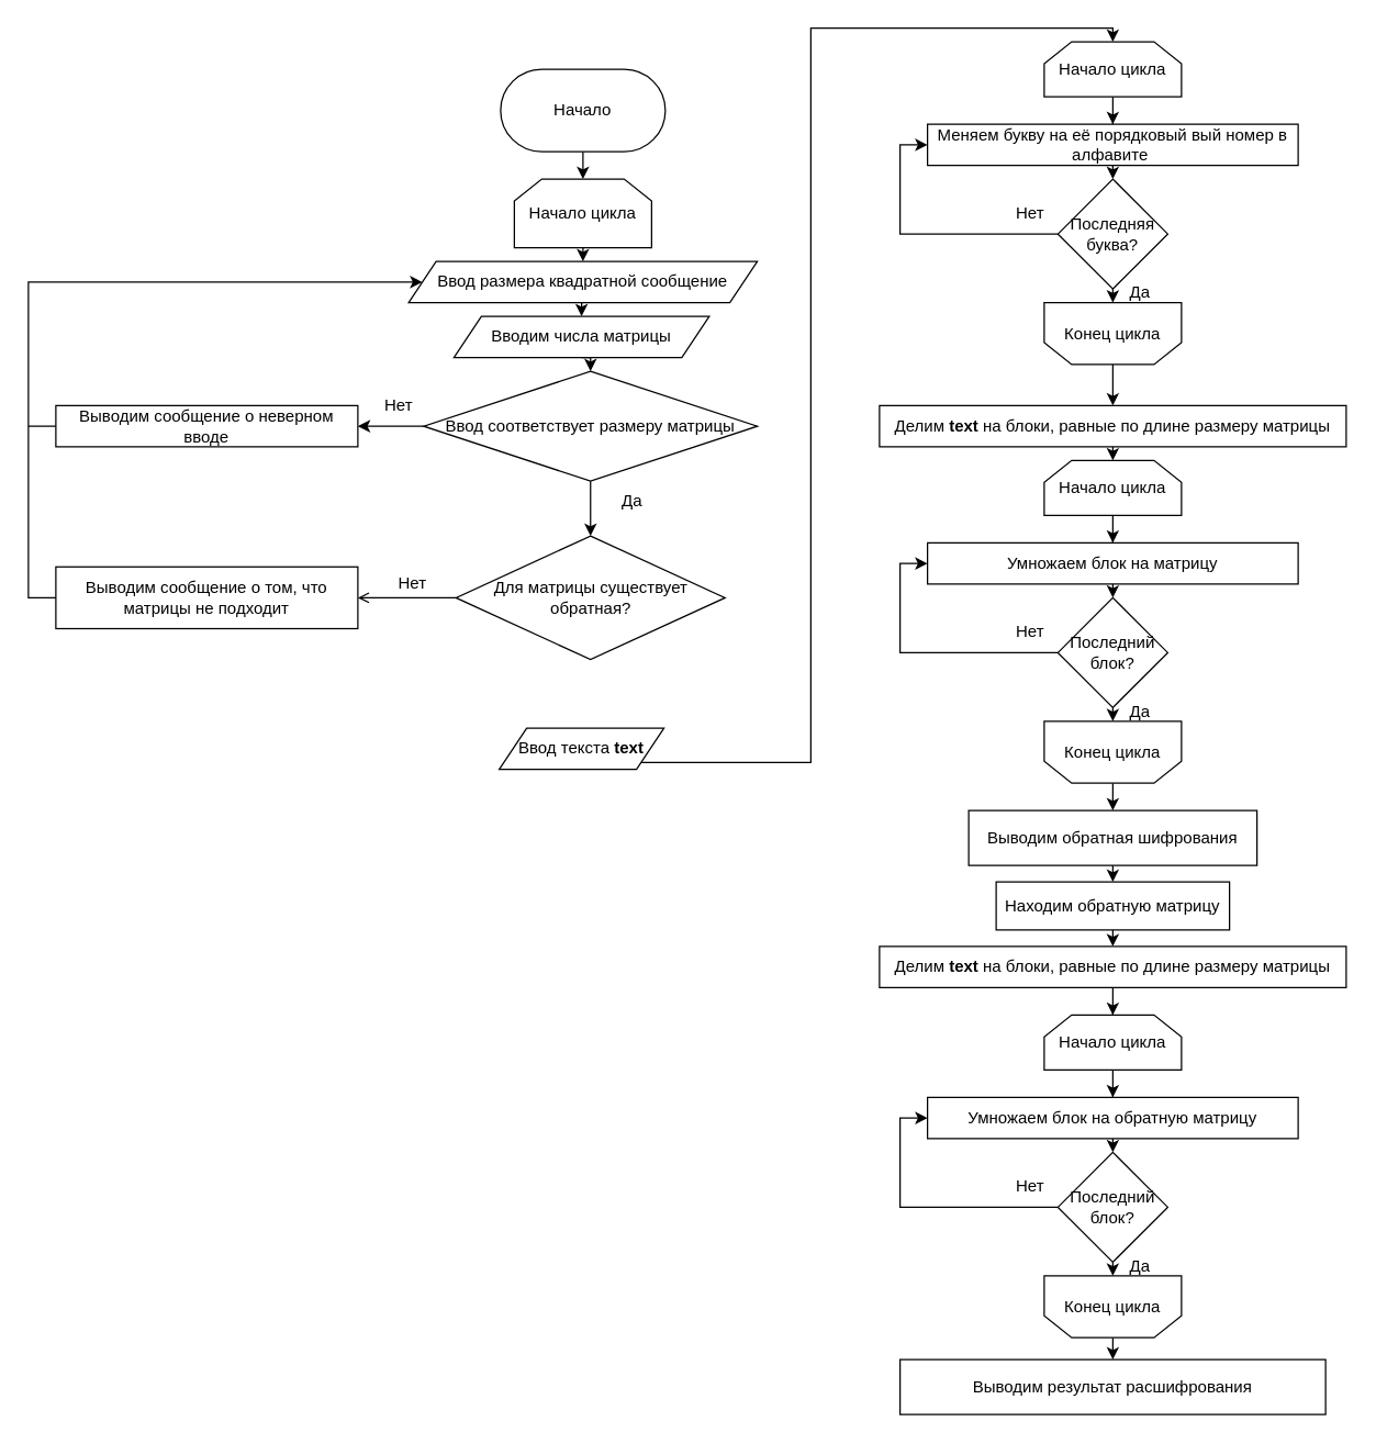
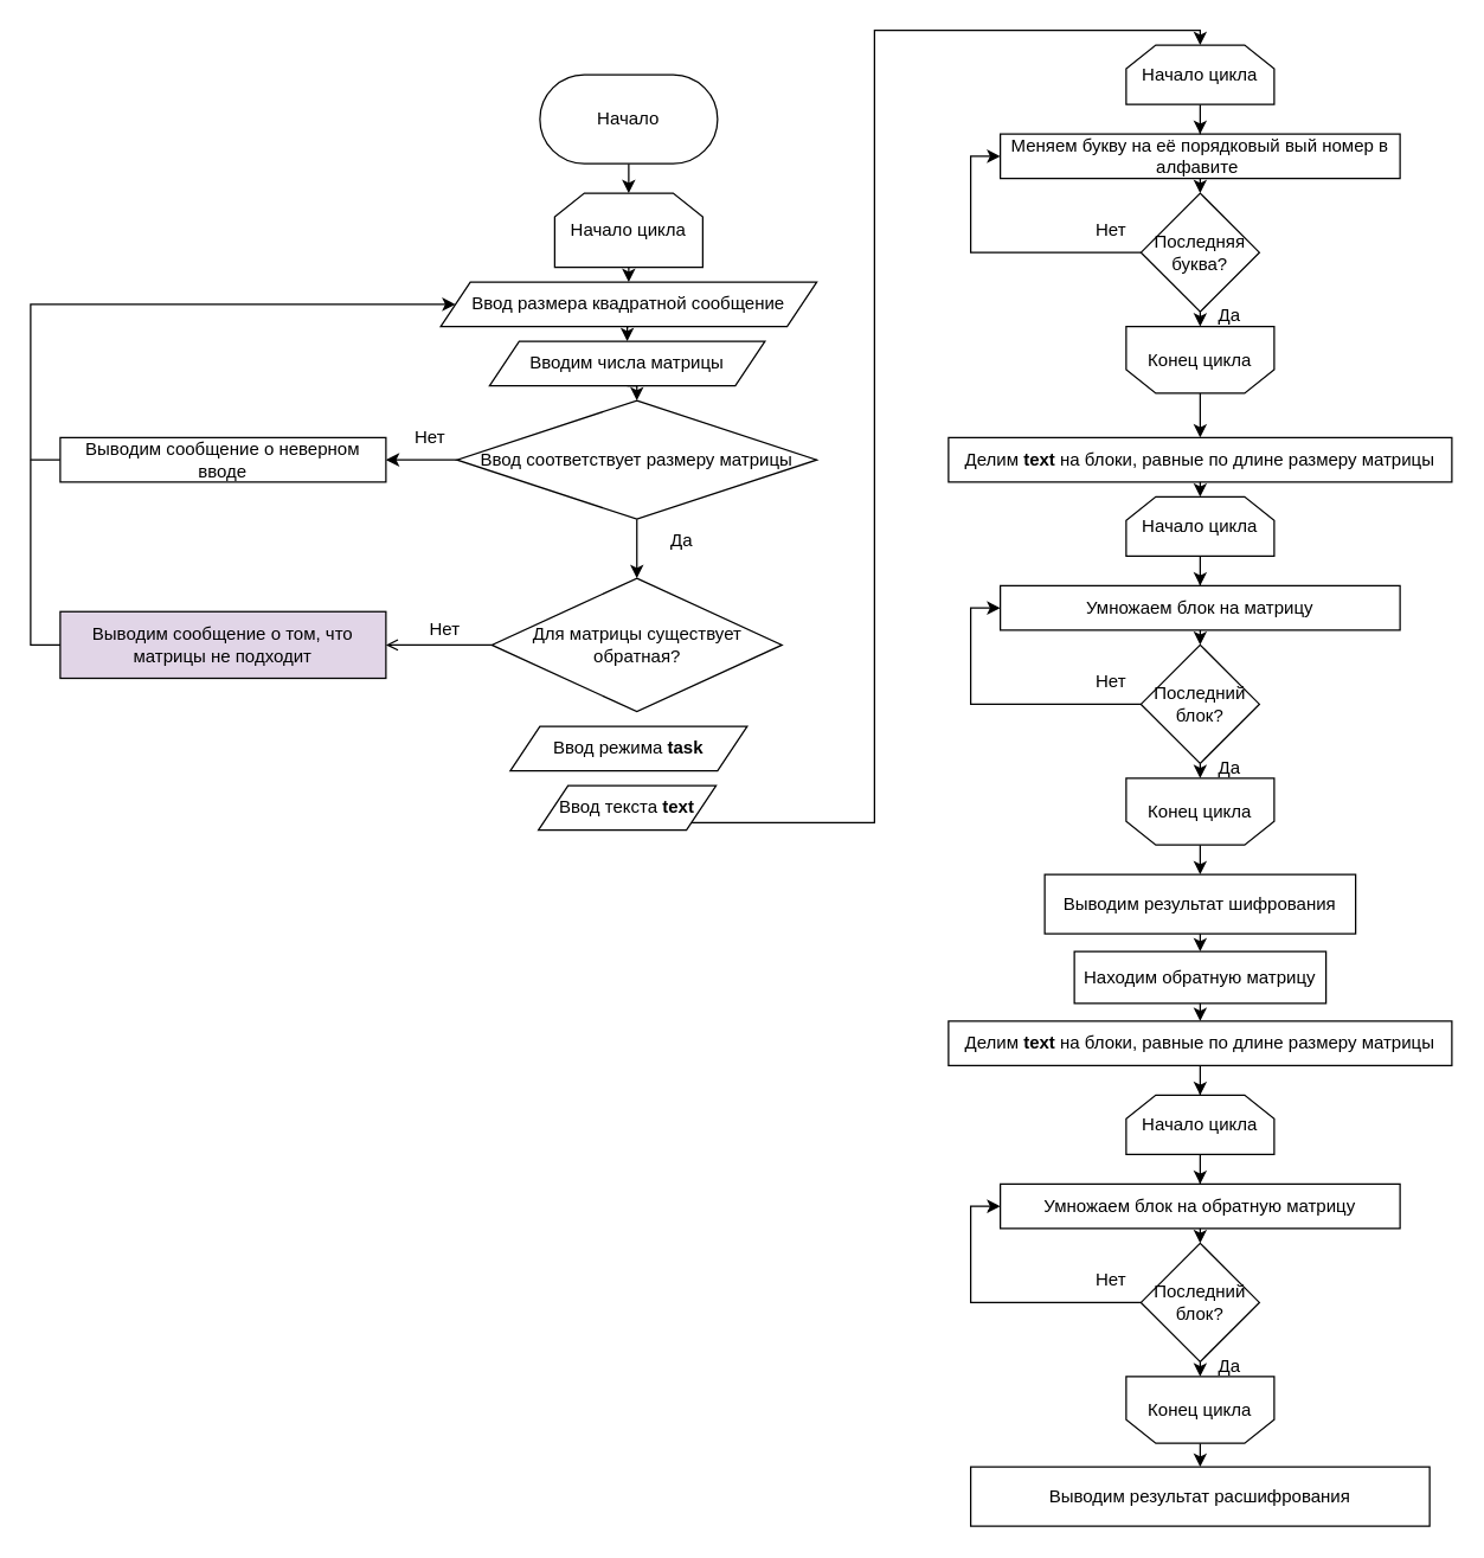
  <mxCell id="0" />
  <mxCell id="1" parent="0" />
  <mxCell id="2" style="edgeStyle=orthogonalEdgeStyle;rounded=0;orthogonalLoop=1;jettySize=auto;html=1;exitX=0.5;exitY=1;exitDx=0;exitDy=0;entryX=0.5;entryY=0;entryDx=0;entryDy=0;" parent="1" source="3" target="5" edge="1"><mxGeometry relative="1" as="geometry" /></mxCell>
  <mxCell id="3" value="Начало" style="rounded=1;whiteSpace=wrap;html=1;arcSize=50;" parent="1" vertex="1"><mxGeometry x="364" y="50" width="120" height="60" as="geometry" /></mxCell>
  <mxCell id="4" style="edgeStyle=orthogonalEdgeStyle;rounded=0;orthogonalLoop=1;jettySize=auto;html=1;exitX=0.5;exitY=1;exitDx=0;exitDy=0;entryX=0.5;entryY=0;entryDx=0;entryDy=0;" parent="1" source="5" target="7" edge="1"><mxGeometry relative="1" as="geometry" /></mxCell>
  <mxCell id="5" value="Начало цикла" style="shape=loopLimit;whiteSpace=wrap;html=1;" parent="1" vertex="1"><mxGeometry x="374" y="130" width="100" height="50" as="geometry" /></mxCell>
  <mxCell id="6" style="edgeStyle=orthogonalEdgeStyle;rounded=0;orthogonalLoop=1;jettySize=auto;html=1;exitX=0.5;exitY=1;exitDx=0;exitDy=0;entryX=0.5;entryY=0;entryDx=0;entryDy=0;" parent="1" source="7" target="9" edge="1"><mxGeometry relative="1" as="geometry" /></mxCell>
  <mxCell id="7" value="Ввод размера квадратной сообщение" style="shape=parallelogram;perimeter=parallelogramPerimeter;whiteSpace=wrap;html=1;fixedSize=1;" parent="1" vertex="1"><mxGeometry x="297" y="190" width="254" height="30" as="geometry" /></mxCell>
  <mxCell id="8" style="edgeStyle=orthogonalEdgeStyle;rounded=0;orthogonalLoop=1;jettySize=auto;html=1;exitX=0.5;exitY=1;exitDx=0;exitDy=0;entryX=0.5;entryY=0;entryDx=0;entryDy=0;" parent="1" source="9" target="12" edge="1"><mxGeometry relative="1" as="geometry" /></mxCell>
  <mxCell id="9" value="Вводим числа матрицы" style="shape=parallelogram;perimeter=parallelogramPerimeter;whiteSpace=wrap;html=1;fixedSize=1;" parent="1" vertex="1"><mxGeometry x="330" y="230" width="186" height="30" as="geometry" /></mxCell>
  <mxCell id="10" value="" style="edgeStyle=orthogonalEdgeStyle;rounded=0;orthogonalLoop=1;jettySize=auto;html=1;" parent="1" source="12" target="14" edge="1"><mxGeometry relative="1" as="geometry" /></mxCell>
  <mxCell id="11" style="edgeStyle=orthogonalEdgeStyle;rounded=0;orthogonalLoop=1;jettySize=auto;html=1;exitX=0;exitY=0.5;exitDx=0;exitDy=0;entryX=1;entryY=0.5;entryDx=0;entryDy=0;" parent="1" source="12" target="19" edge="1"><mxGeometry relative="1" as="geometry" /></mxCell>
  <mxCell id="12" value="Ввод соответствует размеру матрицы" style="rhombus;whiteSpace=wrap;html=1;" parent="1" vertex="1"><mxGeometry x="308" y="270" width="243" height="80" as="geometry" /></mxCell>
  <mxCell id="13" style="edgeStyle=orthogonalEdgeStyle;rounded=0;orthogonalLoop=1;jettySize=auto;html=1;exitX=0;exitY=0.5;exitDx=0;exitDy=0;entryX=1;entryY=0.5;entryDx=0;entryDy=0;endArrow=open;" parent="1" source="14" target="20" edge="1"><mxGeometry relative="1" as="geometry" /></mxCell>
  <mxCell id="14" value="Для матрицы существует обратная?" style="rhombus;whiteSpace=wrap;html=1;" parent="1" vertex="1"><mxGeometry x="331.5" y="390" width="196" height="90" as="geometry" /></mxCell>
  <mxCell id="15" value="Нет" style="text;html=1;align=center;verticalAlign=middle;whiteSpace=wrap;rounded=0;" parent="1" vertex="1"><mxGeometry x="260" y="280" width="60" height="30" as="geometry" /></mxCell>
  <mxCell id="16" value="Да" style="text;html=1;align=center;verticalAlign=middle;whiteSpace=wrap;rounded=0;" parent="1" vertex="1"><mxGeometry x="430" y="350" width="60" height="30" as="geometry" /></mxCell>
  <mxCell id="17" value="Нет" style="text;html=1;align=center;verticalAlign=middle;whiteSpace=wrap;rounded=0;" parent="1" vertex="1"><mxGeometry x="270" y="410" width="60" height="30" as="geometry" /></mxCell>
  <mxCell id="18" style="edgeStyle=orthogonalEdgeStyle;rounded=0;orthogonalLoop=1;jettySize=auto;html=1;entryX=0;entryY=0.5;entryDx=0;entryDy=0;" parent="1" source="19" target="7" edge="1"><mxGeometry relative="1" as="geometry"><Array as="points"><mxPoint x="20" y="310" /><mxPoint x="20" y="205" /></Array></mxGeometry></mxCell>
  <mxCell id="19" value="Выводим сообщение о неверном вводе" style="rounded=0;whiteSpace=wrap;html=1;" parent="1" vertex="1"><mxGeometry x="40" y="295" width="220" height="30" as="geometry" /></mxCell>
- <mxCell id="20" value="Выводим сообщение о том, что матрицы не подходит" style="rounded=0;whiteSpace=wrap;html=1;" parent="1" vertex="1"><mxGeometry x="40" y="412.5" width="220" height="45" as="geometry" /></mxCell>
+ <mxCell id="20" value="Выводим сообщение о том, что матрицы не подходит" style="rounded=0;whiteSpace=wrap;html=1;fillColor=#e1d5e7;" parent="1" vertex="1"><mxGeometry x="40" y="412.5" width="220" height="45" as="geometry" /></mxCell>
  <mxCell id="21" value="" style="endArrow=none;html=1;rounded=0;exitX=0;exitY=0.5;exitDx=0;exitDy=0;" parent="1" source="20" edge="1"><mxGeometry width="50" height="50" relative="1" as="geometry"><mxPoint x="90" y="390" as="sourcePoint" /><mxPoint x="20" y="310" as="targetPoint" /><Array as="points"><mxPoint x="20" y="435" /></Array></mxGeometry></mxCell>
+ <mxCell id="22" value="Ввод режима &lt;b&gt;task&lt;/b&gt;" style="shape=parallelogram;perimeter=parallelogramPerimeter;whiteSpace=wrap;html=1;fixedSize=1;" parent="1" vertex="1"><mxGeometry x="344" y="490" width="160" height="30" as="geometry" /></mxCell>
  <mxCell id="23" style="edgeStyle=orthogonalEdgeStyle;rounded=0;orthogonalLoop=1;jettySize=auto;html=1;entryX=0.5;entryY=0;entryDx=0;entryDy=0;" parent="1" source="24" target="38" edge="1"><mxGeometry relative="1" as="geometry"><mxPoint x="730" y="40" as="targetPoint" /><Array as="points"><mxPoint x="590" y="555" /><mxPoint x="590" y="20" /><mxPoint x="810" y="20" /></Array></mxGeometry></mxCell>
  <mxCell id="24" value="Ввод текста &lt;b&gt;text&lt;/b&gt;" style="shape=parallelogram;perimeter=parallelogramPerimeter;whiteSpace=wrap;html=1;fixedSize=1;" parent="1" vertex="1"><mxGeometry x="363" y="530" width="120" height="30" as="geometry" /></mxCell>
  <mxCell id="25" style="edgeStyle=orthogonalEdgeStyle;rounded=0;orthogonalLoop=1;jettySize=auto;html=1;exitX=0.5;exitY=1;exitDx=0;exitDy=0;entryX=0.5;entryY=0;entryDx=0;entryDy=0;" parent="1" source="26" target="40" edge="1"><mxGeometry relative="1" as="geometry" /></mxCell>
  <mxCell id="26" value="Меняем букву на её порядковый вый номер в алфавите&amp;nbsp;" style="rounded=0;whiteSpace=wrap;html=1;" parent="1" vertex="1"><mxGeometry x="675" y="90" width="270" height="30" as="geometry" /></mxCell>
  <mxCell id="27" value="Делим &lt;b&gt;text &lt;/b&gt;на блоки, равные по длине размеру матрицы" style="rounded=0;whiteSpace=wrap;html=1;" parent="1" vertex="1"><mxGeometry x="640" y="295" width="340" height="30" as="geometry" /></mxCell>
- <mxCell id="28" value="Выводим обратная шифрования" style="rounded=0;whiteSpace=wrap;html=1;" parent="1" vertex="1"><mxGeometry x="705" y="590" width="210" height="40" as="geometry" /></mxCell>
+ <mxCell id="28" value="Выводим результат шифрования" style="rounded=0;whiteSpace=wrap;html=1;" parent="1" vertex="1"><mxGeometry x="705" y="590" width="210" height="40" as="geometry" /></mxCell>
  <mxCell id="29" value="Находим обратную матрицу" style="rounded=0;whiteSpace=wrap;html=1;" parent="1" vertex="1"><mxGeometry x="725" y="642" width="170" height="35" as="geometry" /></mxCell>
  <mxCell id="30" value="Выводим результат расшифрования" style="rounded=0;whiteSpace=wrap;html=1;" parent="1" vertex="1"><mxGeometry x="655" y="990" width="310" height="40" as="geometry" /></mxCell>
  <mxCell id="31" value="" style="endArrow=classic;html=1;rounded=0;exitX=0.5;exitY=1;exitDx=0;exitDy=0;entryX=0.5;entryY=0;entryDx=0;entryDy=0;" parent="1" target="27" edge="1"><mxGeometry width="50" height="50" relative="1" as="geometry"><mxPoint x="810" y="265" as="sourcePoint" /><mxPoint x="1070" y="265" as="targetPoint" /></mxGeometry></mxCell>
  <mxCell id="32" value="" style="endArrow=classic;html=1;rounded=0;exitX=0.5;exitY=1;exitDx=0;exitDy=0;entryX=0.5;entryY=0;entryDx=0;entryDy=0;" parent="1" source="27" target="49" edge="1"><mxGeometry width="50" height="50" relative="1" as="geometry"><mxPoint x="1674" y="437" as="sourcePoint" /><mxPoint x="1724" y="387" as="targetPoint" /></mxGeometry></mxCell>
  <mxCell id="33" value="" style="endArrow=classic;html=1;rounded=0;exitX=0.5;exitY=0;exitDx=0;exitDy=0;" parent="1" source="52" target="28" edge="1"><mxGeometry width="50" height="50" relative="1" as="geometry"><mxPoint x="1724" y="587" as="sourcePoint" /><mxPoint x="1774" y="537" as="targetPoint" /></mxGeometry></mxCell>
  <mxCell id="34" value="" style="endArrow=classic;html=1;rounded=0;entryX=0.5;entryY=0;entryDx=0;entryDy=0;exitX=0.5;exitY=1;exitDx=0;exitDy=0;" parent="1" source="28" target="29" edge="1"><mxGeometry width="50" height="50" relative="1" as="geometry"><mxPoint x="1294" y="607" as="sourcePoint" /><mxPoint x="1344" y="557" as="targetPoint" /></mxGeometry></mxCell>
  <mxCell id="35" value="" style="endArrow=classic;html=1;rounded=0;entryX=0.5;entryY=0;entryDx=0;entryDy=0;exitX=0.5;exitY=1;exitDx=0;exitDy=0;" parent="1" source="29" target="69" edge="1"><mxGeometry width="50" height="50" relative="1" as="geometry"><mxPoint x="1284" y="627" as="sourcePoint" /><mxPoint x="810" y="700" as="targetPoint" /></mxGeometry></mxCell>
  <mxCell id="36" value="" style="endArrow=classic;html=1;rounded=0;entryX=0.5;entryY=0;entryDx=0;entryDy=0;exitX=0.5;exitY=0;exitDx=0;exitDy=0;" parent="1" source="63" target="30" edge="1"><mxGeometry width="50" height="50" relative="1" as="geometry"><mxPoint x="1214" y="917" as="sourcePoint" /><mxPoint x="1264" y="867" as="targetPoint" /></mxGeometry></mxCell>
  <mxCell id="37" style="edgeStyle=orthogonalEdgeStyle;rounded=0;orthogonalLoop=1;jettySize=auto;html=1;exitX=0.5;exitY=1;exitDx=0;exitDy=0;" parent="1" source="38" target="26" edge="1"><mxGeometry relative="1" as="geometry" /></mxCell>
  <mxCell id="38" value="Начало цикла" style="shape=loopLimit;whiteSpace=wrap;html=1;" parent="1" vertex="1"><mxGeometry x="760" y="30" width="100" height="40" as="geometry" /></mxCell>
  <mxCell id="39" style="edgeStyle=orthogonalEdgeStyle;rounded=0;orthogonalLoop=1;jettySize=auto;html=1;entryX=0;entryY=0.5;entryDx=0;entryDy=0;" parent="1" source="40" target="26" edge="1"><mxGeometry relative="1" as="geometry"><Array as="points"><mxPoint x="655" y="170" /><mxPoint x="655" y="105" /></Array></mxGeometry></mxCell>
  <mxCell id="40" value="Последняя буква?" style="rhombus;whiteSpace=wrap;html=1;" parent="1" vertex="1"><mxGeometry x="770" y="130" width="80" height="80" as="geometry" /></mxCell>
  <mxCell id="41" value="" style="shape=loopLimit;whiteSpace=wrap;html=1;rotation=-180;" parent="1" vertex="1"><mxGeometry x="760" y="220" width="100" height="45" as="geometry" /></mxCell>
  <mxCell id="42" value="Конец цикла" style="text;html=1;align=center;verticalAlign=middle;whiteSpace=wrap;rounded=0;" parent="1" vertex="1"><mxGeometry x="770" y="227.5" width="80" height="30" as="geometry" /></mxCell>
  <mxCell id="43" value="Да" style="text;html=1;align=center;verticalAlign=middle;whiteSpace=wrap;rounded=0;" parent="1" vertex="1"><mxGeometry x="800" y="197.5" width="60" height="30" as="geometry" /></mxCell>
  <mxCell id="44" value="Нет" style="text;html=1;align=center;verticalAlign=middle;whiteSpace=wrap;rounded=0;" vertex="1" parent="1"><mxGeometry x="720" y="140" width="60" height="30" as="geometry" /></mxCell>
  <mxCell id="45" value="" style="endArrow=classic;html=1;rounded=0;entryX=0.5;entryY=1;entryDx=0;entryDy=0;exitX=0.5;exitY=1;exitDx=0;exitDy=0;" edge="1" parent="1" source="40" target="41"><mxGeometry width="50" height="50" relative="1" as="geometry"><mxPoint x="730" y="330" as="sourcePoint" /><mxPoint x="780" y="280" as="targetPoint" /></mxGeometry></mxCell>
  <mxCell id="46" style="edgeStyle=orthogonalEdgeStyle;rounded=0;orthogonalLoop=1;jettySize=auto;html=1;exitX=0.5;exitY=1;exitDx=0;exitDy=0;entryX=0.5;entryY=0;entryDx=0;entryDy=0;" edge="1" parent="1" source="47" target="51"><mxGeometry relative="1" as="geometry" /></mxCell>
  <mxCell id="47" value="Умножаем блок на матрицу" style="rounded=0;whiteSpace=wrap;html=1;" vertex="1" parent="1"><mxGeometry x="675" y="395" width="270" height="30" as="geometry" /></mxCell>
  <mxCell id="48" style="edgeStyle=orthogonalEdgeStyle;rounded=0;orthogonalLoop=1;jettySize=auto;html=1;exitX=0.5;exitY=1;exitDx=0;exitDy=0;" edge="1" parent="1" source="49" target="47"><mxGeometry relative="1" as="geometry" /></mxCell>
  <mxCell id="49" value="Начало цикла" style="shape=loopLimit;whiteSpace=wrap;html=1;" vertex="1" parent="1"><mxGeometry x="760" y="335" width="100" height="40" as="geometry" /></mxCell>
  <mxCell id="50" style="edgeStyle=orthogonalEdgeStyle;rounded=0;orthogonalLoop=1;jettySize=auto;html=1;entryX=0;entryY=0.5;entryDx=0;entryDy=0;" edge="1" parent="1" source="51" target="47"><mxGeometry relative="1" as="geometry"><Array as="points"><mxPoint x="655" y="475" /><mxPoint x="655" y="410" /></Array></mxGeometry></mxCell>
  <mxCell id="51" value="Последний блок?" style="rhombus;whiteSpace=wrap;html=1;" vertex="1" parent="1"><mxGeometry x="770" y="435" width="80" height="80" as="geometry" /></mxCell>
  <mxCell id="52" value="" style="shape=loopLimit;whiteSpace=wrap;html=1;rotation=-180;" vertex="1" parent="1"><mxGeometry x="760" y="525" width="100" height="45" as="geometry" /></mxCell>
  <mxCell id="53" value="Конец цикла" style="text;html=1;align=center;verticalAlign=middle;whiteSpace=wrap;rounded=0;" vertex="1" parent="1"><mxGeometry x="770" y="532.5" width="80" height="30" as="geometry" /></mxCell>
  <mxCell id="54" value="Да" style="text;html=1;align=center;verticalAlign=middle;whiteSpace=wrap;rounded=0;" vertex="1" parent="1"><mxGeometry x="800" y="502.5" width="60" height="30" as="geometry" /></mxCell>
  <mxCell id="55" value="Нет" style="text;html=1;align=center;verticalAlign=middle;whiteSpace=wrap;rounded=0;" vertex="1" parent="1"><mxGeometry x="720" y="445" width="60" height="30" as="geometry" /></mxCell>
  <mxCell id="56" value="" style="endArrow=classic;html=1;rounded=0;entryX=0.5;entryY=1;entryDx=0;entryDy=0;exitX=0.5;exitY=1;exitDx=0;exitDy=0;" edge="1" parent="1" source="51" target="52"><mxGeometry width="50" height="50" relative="1" as="geometry"><mxPoint x="730" y="635" as="sourcePoint" /><mxPoint x="780" y="585" as="targetPoint" /></mxGeometry></mxCell>
  <mxCell id="57" style="edgeStyle=orthogonalEdgeStyle;rounded=0;orthogonalLoop=1;jettySize=auto;html=1;exitX=0.5;exitY=1;exitDx=0;exitDy=0;entryX=0.5;entryY=0;entryDx=0;entryDy=0;" edge="1" parent="1" source="58" target="62"><mxGeometry relative="1" as="geometry" /></mxCell>
  <mxCell id="58" value="Умножаем блок на обратную матрицу" style="rounded=0;whiteSpace=wrap;html=1;" vertex="1" parent="1"><mxGeometry x="675" y="799" width="270" height="30" as="geometry" /></mxCell>
  <mxCell id="59" style="edgeStyle=orthogonalEdgeStyle;rounded=0;orthogonalLoop=1;jettySize=auto;html=1;exitX=0.5;exitY=1;exitDx=0;exitDy=0;" edge="1" parent="1" source="60" target="58"><mxGeometry relative="1" as="geometry" /></mxCell>
  <mxCell id="60" value="Начало цикла" style="shape=loopLimit;whiteSpace=wrap;html=1;" vertex="1" parent="1"><mxGeometry x="760" y="739" width="100" height="40" as="geometry" /></mxCell>
  <mxCell id="61" style="edgeStyle=orthogonalEdgeStyle;rounded=0;orthogonalLoop=1;jettySize=auto;html=1;entryX=0;entryY=0.5;entryDx=0;entryDy=0;" edge="1" parent="1" source="62" target="58"><mxGeometry relative="1" as="geometry"><Array as="points"><mxPoint x="655" y="879" /><mxPoint x="655" y="814" /></Array></mxGeometry></mxCell>
  <mxCell id="62" value="Последний блок?" style="rhombus;whiteSpace=wrap;html=1;" vertex="1" parent="1"><mxGeometry x="770" y="839" width="80" height="80" as="geometry" /></mxCell>
  <mxCell id="63" value="" style="shape=loopLimit;whiteSpace=wrap;html=1;rotation=-180;" vertex="1" parent="1"><mxGeometry x="760" y="929" width="100" height="45" as="geometry" /></mxCell>
  <mxCell id="64" value="Конец цикла" style="text;html=1;align=center;verticalAlign=middle;whiteSpace=wrap;rounded=0;" vertex="1" parent="1"><mxGeometry x="770" y="936.5" width="80" height="30" as="geometry" /></mxCell>
  <mxCell id="65" value="Да" style="text;html=1;align=center;verticalAlign=middle;whiteSpace=wrap;rounded=0;" vertex="1" parent="1"><mxGeometry x="800" y="906.5" width="60" height="30" as="geometry" /></mxCell>
  <mxCell id="66" value="Нет" style="text;html=1;align=center;verticalAlign=middle;whiteSpace=wrap;rounded=0;" vertex="1" parent="1"><mxGeometry x="720" y="849" width="60" height="30" as="geometry" /></mxCell>
  <mxCell id="67" value="" style="endArrow=classic;html=1;rounded=0;entryX=0.5;entryY=1;entryDx=0;entryDy=0;exitX=0.5;exitY=1;exitDx=0;exitDy=0;" edge="1" parent="1" source="62" target="63"><mxGeometry width="50" height="50" relative="1" as="geometry"><mxPoint x="730" y="1039" as="sourcePoint" /><mxPoint x="780" y="989" as="targetPoint" /></mxGeometry></mxCell>
  <mxCell id="68" value="" style="edgeStyle=orthogonalEdgeStyle;rounded=0;orthogonalLoop=1;jettySize=auto;html=1;" edge="1" parent="1" source="69" target="60"><mxGeometry relative="1" as="geometry" /></mxCell>
  <mxCell id="69" value="Делим &lt;b&gt;text &lt;/b&gt;на блоки, равные по длине размеру матрицы" style="rounded=0;whiteSpace=wrap;html=1;" vertex="1" parent="1"><mxGeometry x="640" y="689" width="340" height="30" as="geometry" /></mxCell>
